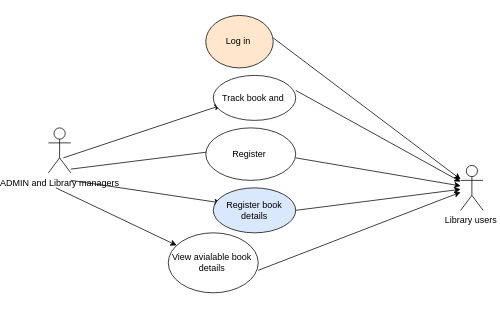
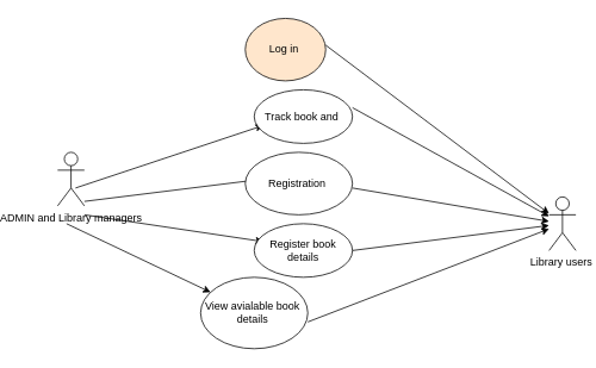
  <mxCell id="0" />
  <mxCell id="1" parent="0" />
  <mxCell id="2" value="ADMIN and Library managers" style="shape=umlActor;verticalLabelPosition=bottom;verticalAlign=top;html=1;outlineConnect=0;" vertex="1" parent="1"><mxGeometry x="20" y="170" width="30" height="60" as="geometry" /></mxCell>
  <mxCell id="3" value="Library users&amp;nbsp;" style="shape=umlActor;verticalLabelPosition=bottom;verticalAlign=top;html=1;outlineConnect=0;" vertex="1" parent="1"><mxGeometry x="570" y="220" width="30" height="60" as="geometry" /></mxCell>
  <mxCell id="4" value="Log in&amp;nbsp;" style="ellipse;whiteSpace=wrap;html=1;fillColor=#ffe6cc;" vertex="1" parent="1"><mxGeometry x="230" y="20" width="90" height="70" as="geometry" /></mxCell>
  <mxCell id="5" value="" style="endArrow=classic;html=1;rounded=0;" edge="1" parent="1"><mxGeometry width="50" height="50" relative="1" as="geometry"><mxPoint x="40" y="210" as="sourcePoint" /><mxPoint x="250" y="140" as="targetPoint" /></mxGeometry></mxCell>
  <mxCell id="6" value="" style="endArrow=classic;html=1;rounded=0;" edge="1" parent="1"><mxGeometry width="50" height="50" relative="1" as="geometry"><mxPoint x="50" y="225" as="sourcePoint" /><mxPoint x="250" y="200" as="targetPoint" /></mxGeometry></mxCell>
  <mxCell id="7" value="" style="endArrow=classic;html=1;rounded=0;" edge="1" parent="1"><mxGeometry width="50" height="50" relative="1" as="geometry"><mxPoint x="50" y="240" as="sourcePoint" /><mxPoint x="250" y="270" as="targetPoint" /></mxGeometry></mxCell>
  <mxCell id="8" value="" style="endArrow=classic;html=1;rounded=0;" edge="1" parent="1" target="9"><mxGeometry width="50" height="50" relative="1" as="geometry"><mxPoint x="30" y="250" as="sourcePoint" /><mxPoint x="240" y="350" as="targetPoint" /></mxGeometry></mxCell>
  <mxCell id="9" value="View avialable book&amp;nbsp;&lt;br&gt;details&amp;nbsp;" style="ellipse;whiteSpace=wrap;html=1;" vertex="1" parent="1"><mxGeometry x="180" y="310" width="120" height="80" as="geometry" /></mxCell>
- <mxCell id="10" value="Register&amp;nbsp;" style="ellipse;whiteSpace=wrap;html=1;" vertex="1" parent="1"><mxGeometry x="230" y="170" width="120" height="70" as="geometry" /></mxCell>
- <mxCell id="11" value="Register book details" style="ellipse;whiteSpace=wrap;html=1;fillColor=#dae8fc;" vertex="1" parent="1"><mxGeometry x="240" y="250" width="110" height="60" as="geometry" /></mxCell>
+ <mxCell id="10" value="Registration&amp;nbsp;" style="ellipse;whiteSpace=wrap;html=1;" vertex="1" parent="1"><mxGeometry x="230" y="170" width="120" height="70" as="geometry" /></mxCell>
+ <mxCell id="11" value="Register book details" style="ellipse;whiteSpace=wrap;html=1;" vertex="1" parent="1"><mxGeometry x="240" y="250" width="110" height="60" as="geometry" /></mxCell>
  <mxCell id="12" value="Track book and&amp;nbsp;" style="ellipse;whiteSpace=wrap;html=1;" vertex="1" parent="1"><mxGeometry x="240" y="100" width="110" height="60" as="geometry" /></mxCell>
  <mxCell id="13" value="" style="endArrow=classic;html=1;rounded=0;" edge="1" parent="1" target="3"><mxGeometry width="50" height="50" relative="1" as="geometry"><mxPoint x="350" y="120" as="sourcePoint" /><mxPoint x="400" y="70" as="targetPoint" /></mxGeometry></mxCell>
  <mxCell id="14" value="" style="endArrow=classic;html=1;rounded=0;" edge="1" parent="1" target="3"><mxGeometry width="50" height="50" relative="1" as="geometry"><mxPoint x="350" y="210" as="sourcePoint" /><mxPoint x="400" y="160" as="targetPoint" /></mxGeometry></mxCell>
  <mxCell id="15" value="" style="endArrow=classic;html=1;rounded=0;" edge="1" parent="1" target="3"><mxGeometry width="50" height="50" relative="1" as="geometry"><mxPoint x="350" y="280" as="sourcePoint" /><mxPoint x="400" y="230" as="targetPoint" /></mxGeometry></mxCell>
  <mxCell id="16" value="" style="endArrow=classic;html=1;rounded=0;" edge="1" parent="1" target="3"><mxGeometry width="50" height="50" relative="1" as="geometry"><mxPoint x="300" y="360" as="sourcePoint" /><mxPoint x="350" y="310" as="targetPoint" /></mxGeometry></mxCell>
  <mxCell id="17" value="" style="endArrow=classic;html=1;rounded=0;" edge="1" parent="1" target="3"><mxGeometry width="50" height="50" relative="1" as="geometry"><mxPoint x="320" y="50" as="sourcePoint" /><mxPoint x="370" y="0" as="targetPoint" /></mxGeometry></mxCell>
